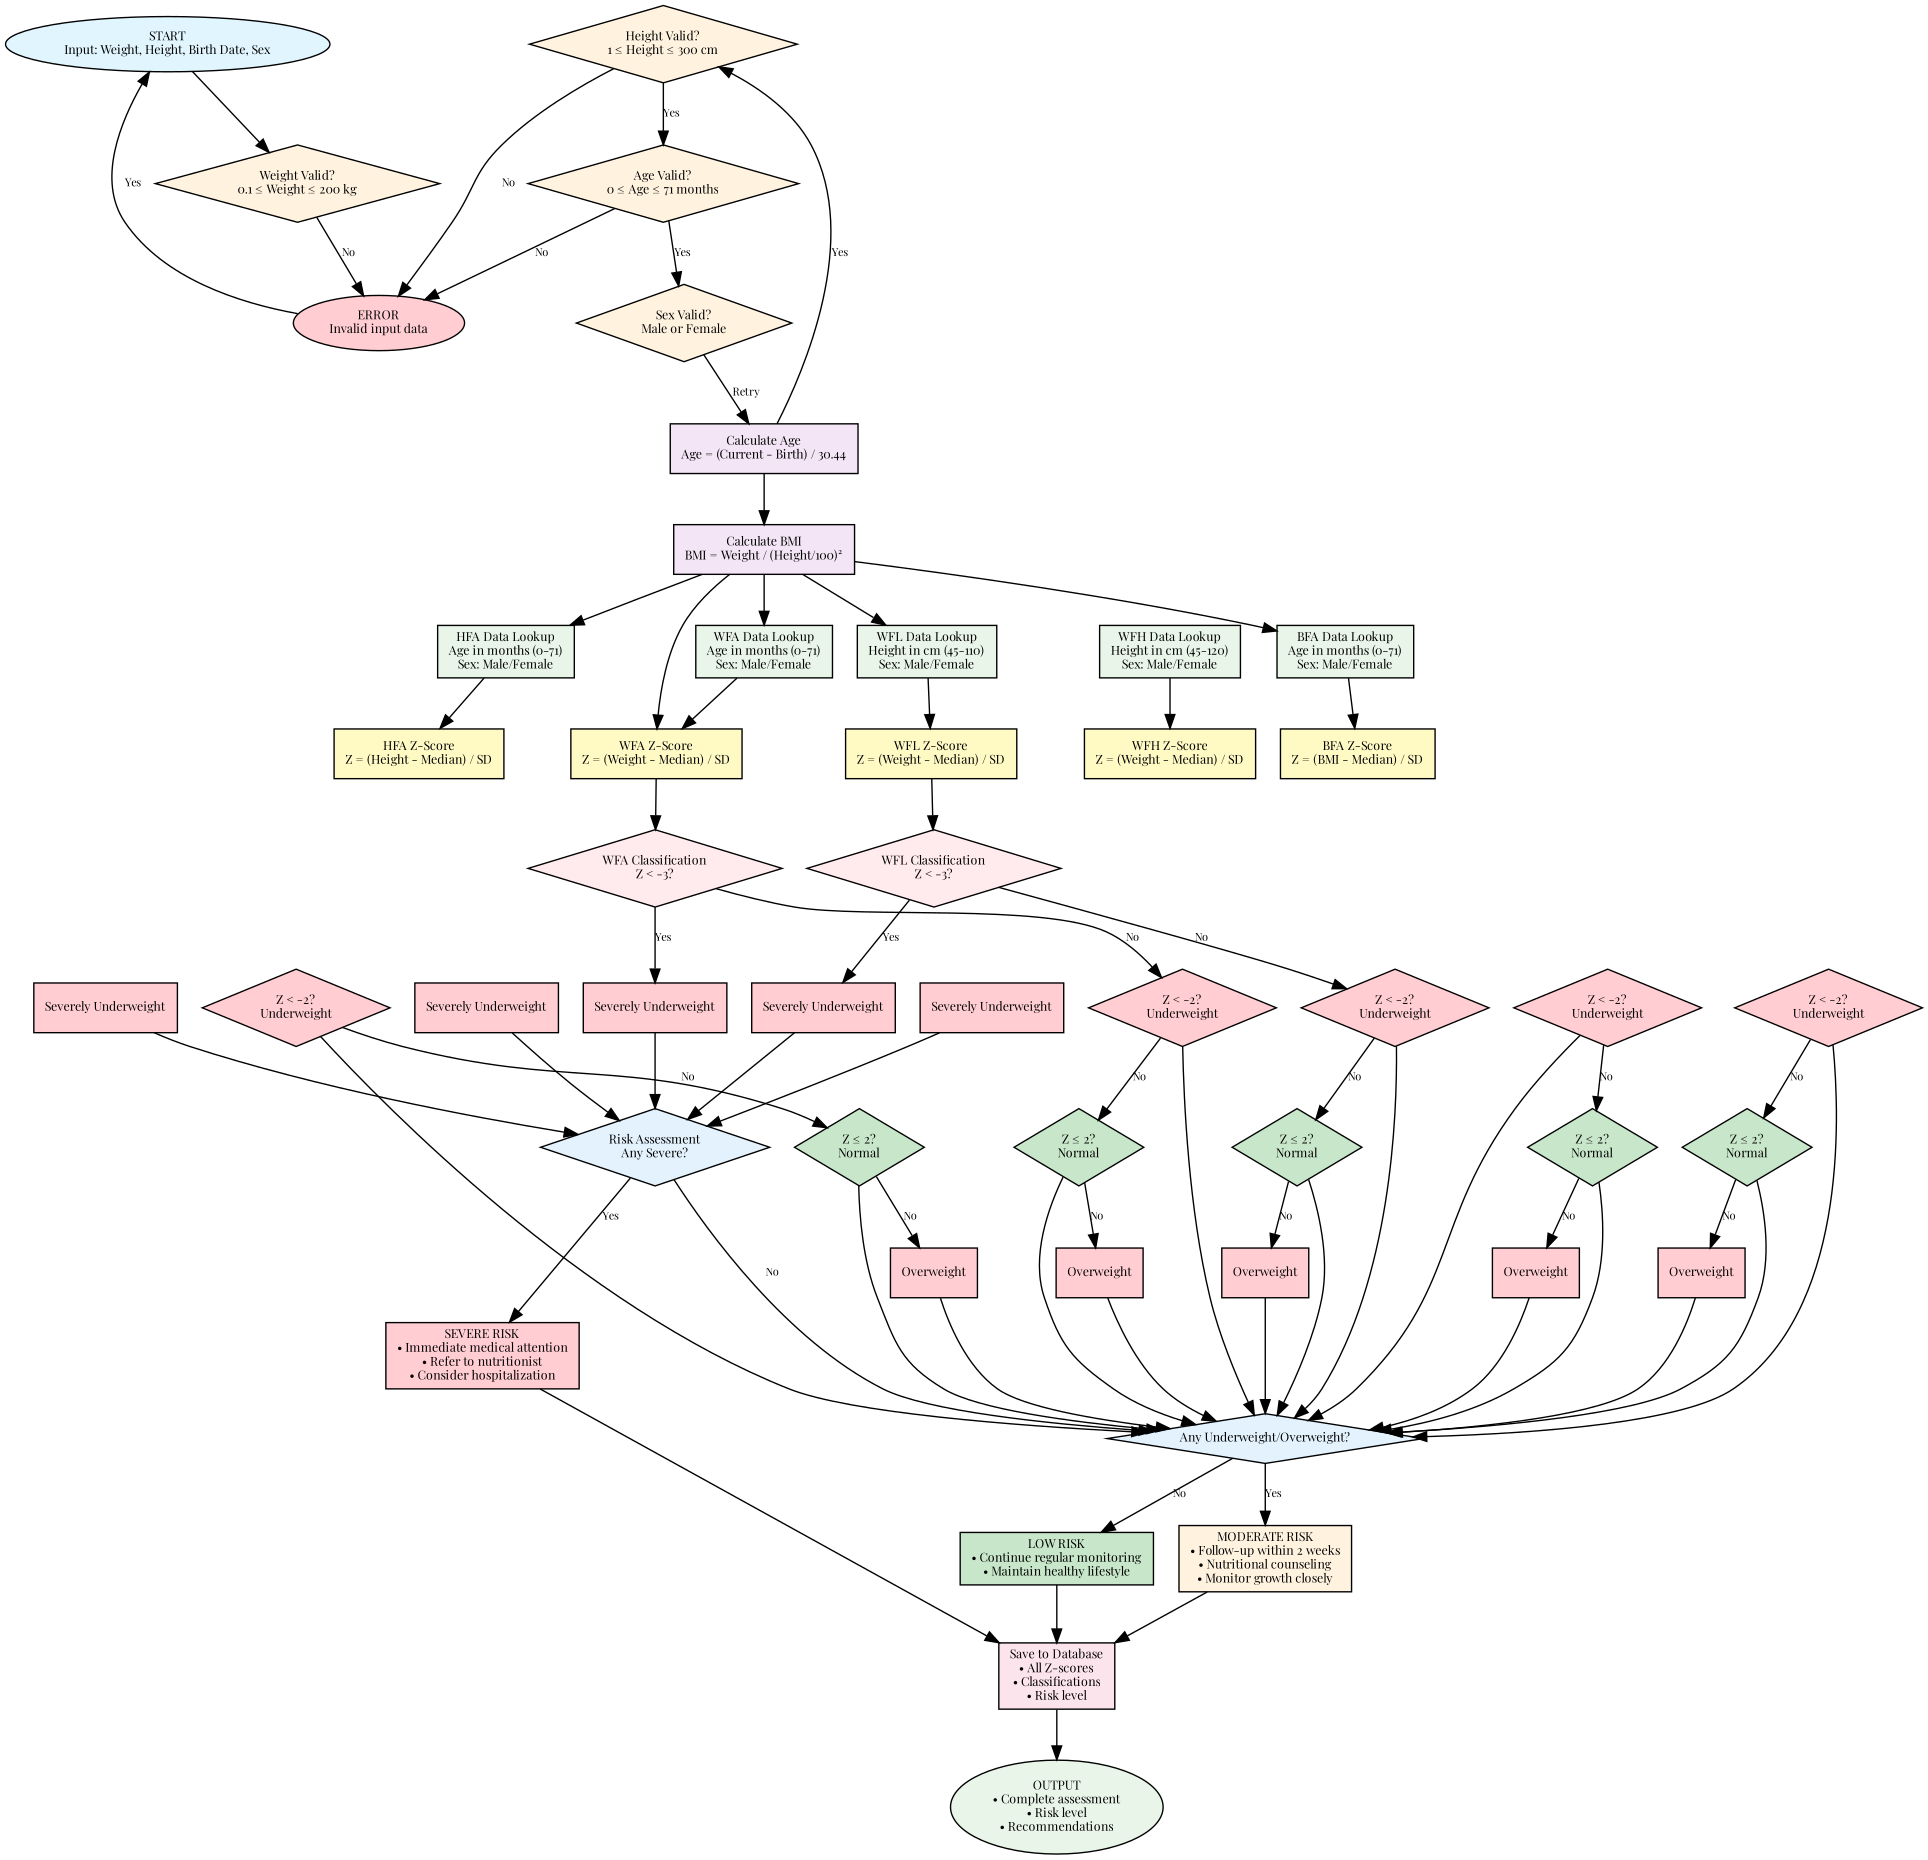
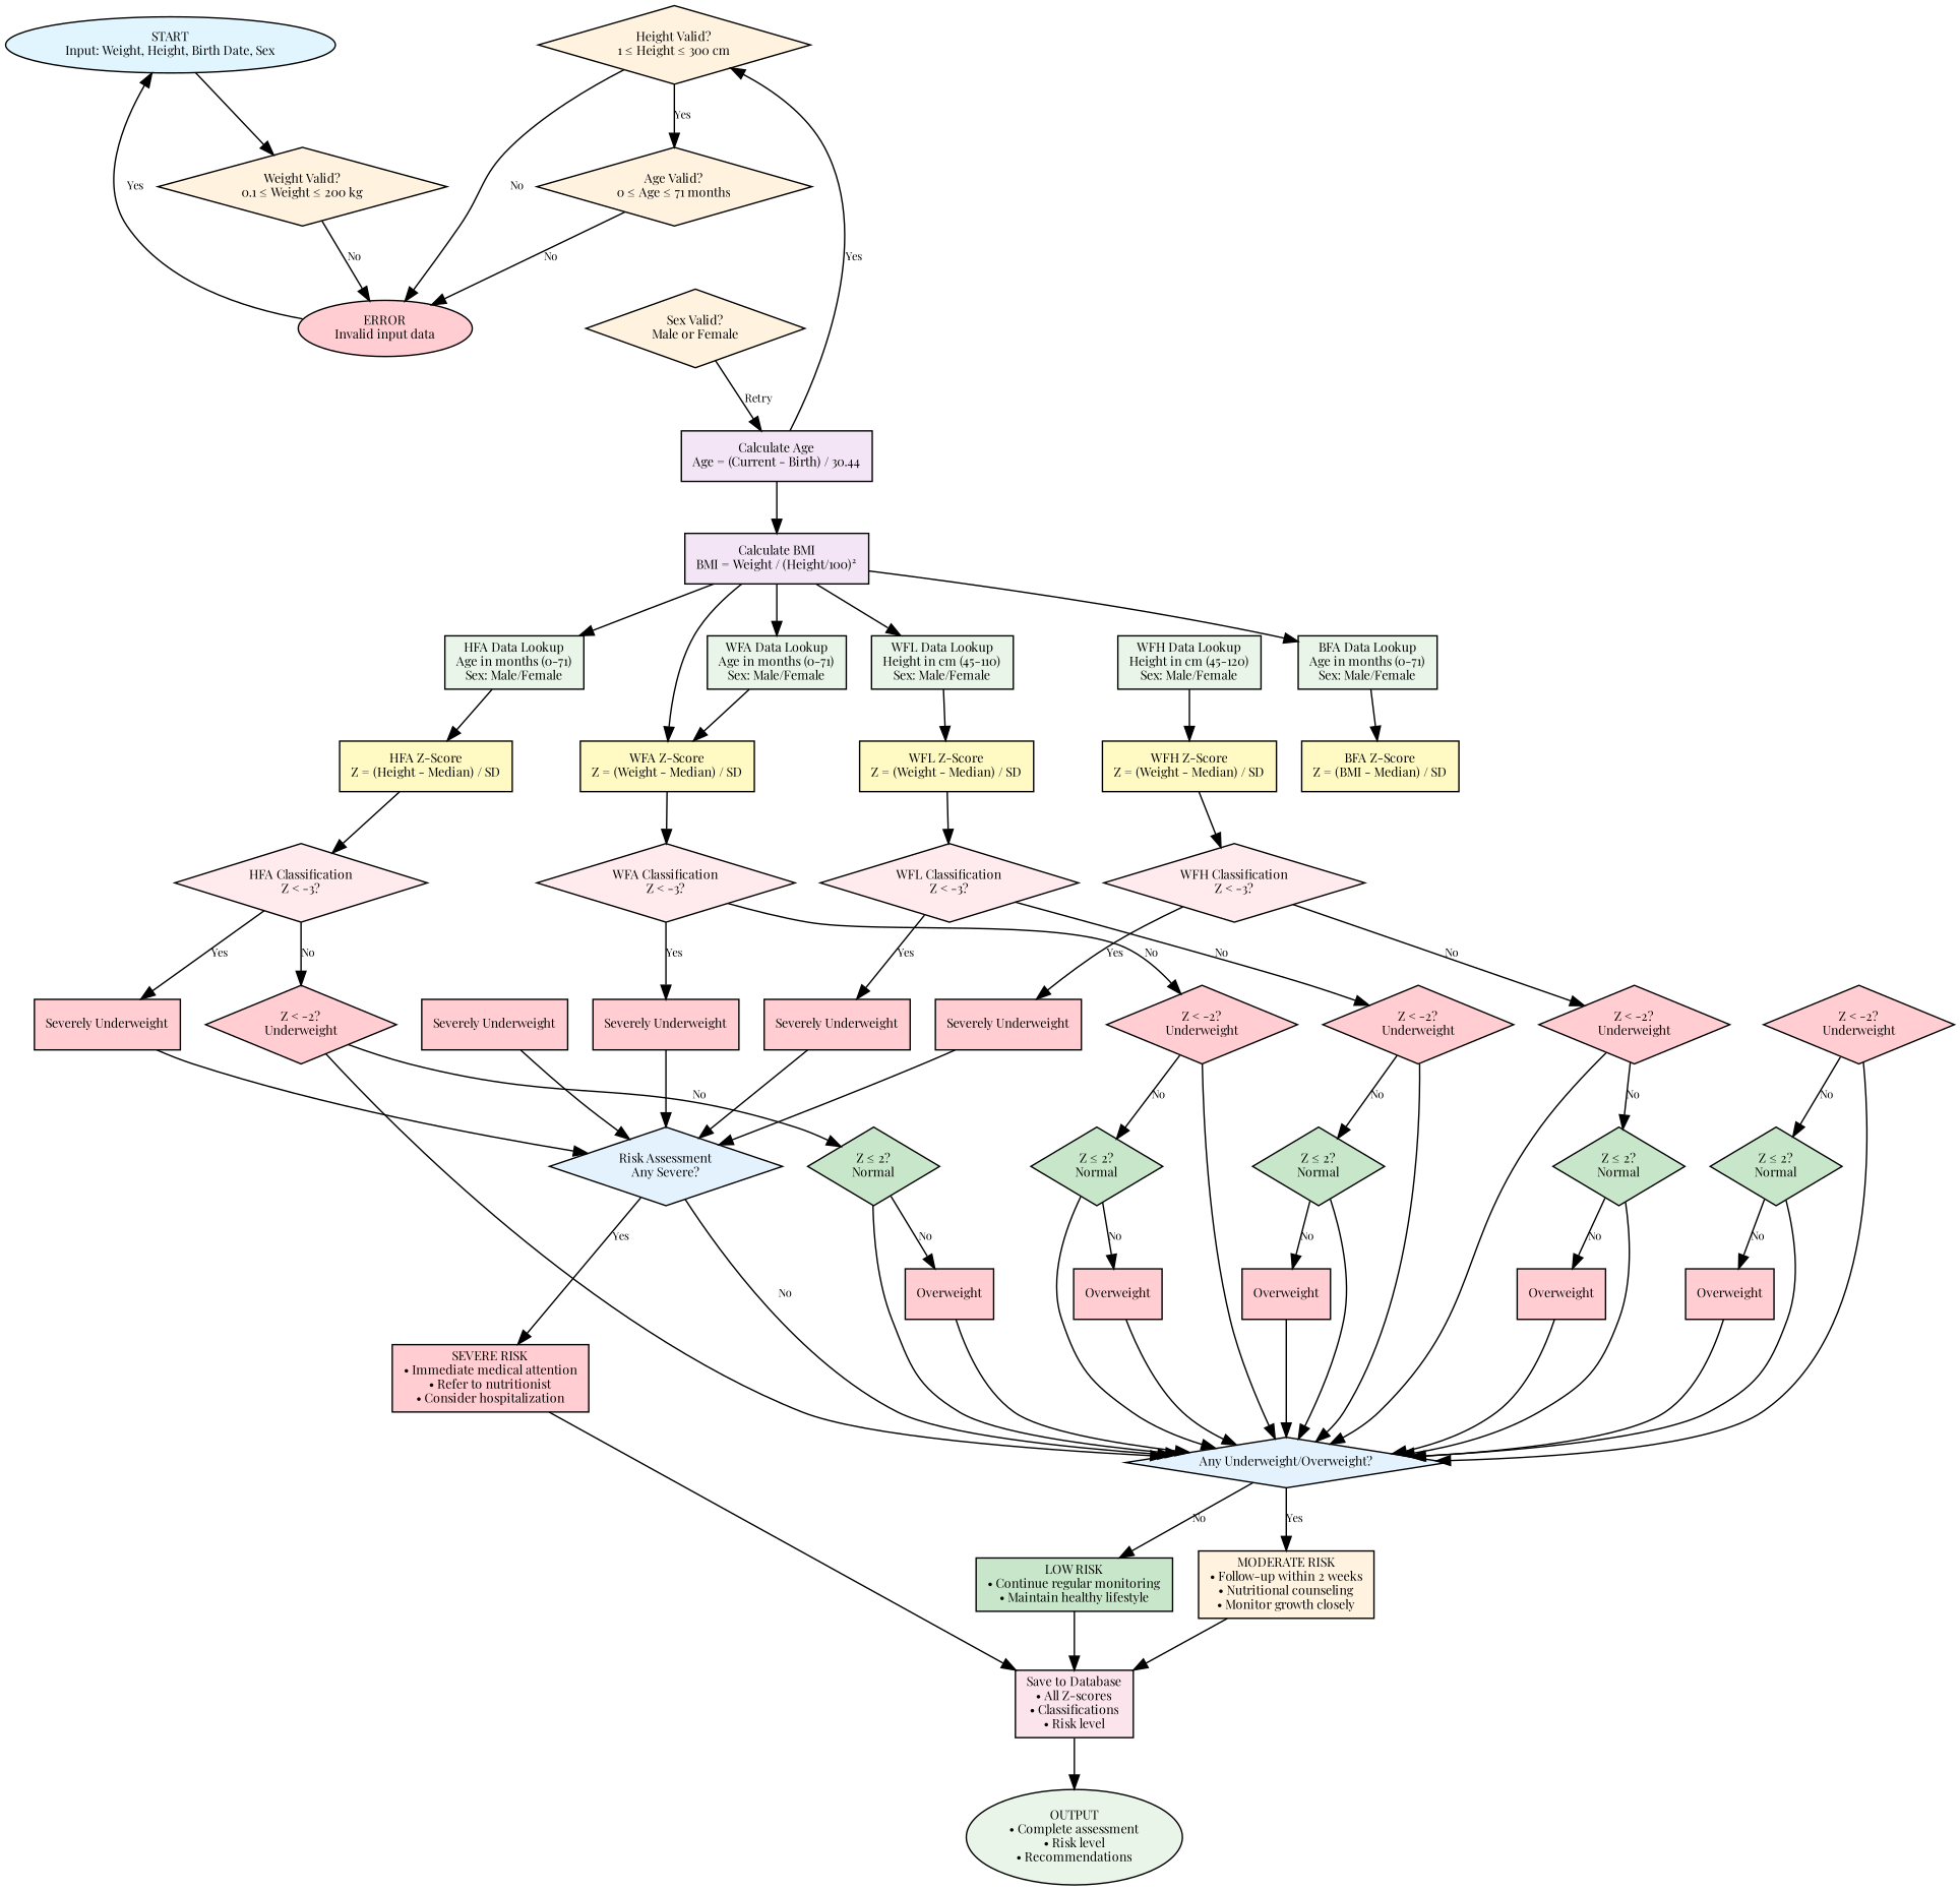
  digraph {
    fontname="Playfair Display"
    rankdir=TB
    node [fillcolor="#ffcdd2" fontname="Playfair Display" fontsize=9 shape=box style=filled]
    edge [fontname="Playfair Display" fontsize=8]
    n1 [fillcolor="#e1f5fe" label="START\nInput: Weight, Height, Birth Date, Sex" shape=ellipse]
    n2 [fillcolor="#fff3e0" label="Weight Valid?\n0.1 ≤ Weight ≤ 200 kg" shape=diamond]
    n3 [label="ERROR\nInvalid input data" shape=ellipse]
    n4 [fillcolor="#fff3e0" label="Height Valid?\n1 ≤ Height ≤ 300 cm" shape=diamond]
    n5 [fillcolor="#fff3e0" label="Age Valid?\n0 ≤ Age ≤ 71 months" shape=diamond]
    n6 [fillcolor="#fff3e0" label="Sex Valid?\nMale or Female" shape=diamond]
    n7 [fillcolor="#f3e5f5" label="Calculate Age\nAge = (Current - Birth) / 30.44"]
    n8 [fillcolor="#f3e5f5" label="Calculate BMI\nBMI = Weight / (Height/100)²"]
    n9 [fillcolor="#e8f5e8" label="WFA Data Lookup\nAge in months (0-71)\nSex: Male/Female"]
    n10 [fillcolor="#e8f5e8" label="HFA Data Lookup\nAge in months (0-71)\nSex: Male/Female"]
    n11 [fillcolor="#e8f5e8" label="WFL Data Lookup\nHeight in cm (45-110)\nSex: Male/Female"]
    n12 [fillcolor="#e8f5e8" label="BFA Data Lookup\nAge in months (0-71)\nSex: Male/Female"]
    n13 [fillcolor="#fff9c4" label="WFA Z-Score\nZ = (Weight - Median) / SD"]
    n14 [fillcolor="#fff9c4" label="HFA Z-Score\nZ = (Height - Median) / SD"]
    n15 [fillcolor="#e8f5e8" label="WFH Data Lookup\nHeight in cm (45-120)\nSex: Male/Female"]
    n16 [fillcolor="#fff9c4" label="WFH Z-Score\nZ = (Weight - Median) / SD"]
    n17 [fillcolor="#fff9c4" label="WFL Z-Score\nZ = (Weight - Median) / SD"]
    n18 [fillcolor="#fff9c4" label="BFA Z-Score\nZ = (BMI - Median) / SD"]
    n19 [fillcolor="#ffebee" label="WFA Classification\nZ < -3?" shape=diamond]
+   n20 [fillcolor="#ffebee" label="HFA Classification\nZ < -3?" shape=diamond]
+   n21 [fillcolor="#ffebee" label="WFH Classification\nZ < -3?" shape=diamond]
    n22 [fillcolor="#ffebee" label="WFL Classification\nZ < -3?" shape=diamond]
    n23 [label="Severely Underweight"]
    n24 [label="Z < -2?\nUnderweight" shape=diamond]
    n25 [label="Severely Underweight"]
    n26 [label="Z < -2?\nUnderweight" shape=diamond]
    n27 [label="Severely Underweight"]
    n28 [label="Z < -2?\nUnderweight" shape=diamond]
    n29 [label="Severely Underweight"]
    n30 [label="Z < -2?\nUnderweight" shape=diamond]
    n31 [fillcolor="#e3f2fd" label="Risk Assessment\nAny Severe?" shape=diamond]
    n32 [fillcolor="#c8e6c9" label="Z ≤ 2?\nNormal" shape=diamond]
    n33 [fillcolor="#e3f2fd" label="Any Underweight/Overweight?" shape=diamond]
    n34 [label="SEVERE RISK\n• Immediate medical attention\n• Refer to nutritionist\n• Consider hospitalization"]
    n35 [label=Overweight]
    n36 [fillcolor="#fff3e0" label="MODERATE RISK\n• Follow-up within 2 weeks\n• Nutritional counseling\n• Monitor growth closely"]
    n37 [fillcolor="#c8e6c9" label="LOW RISK\n• Continue regular monitoring\n• Maintain healthy lifestyle"]
    n38 [fillcolor="#c8e6c9" label="Z ≤ 2?\nNormal" shape=diamond]
    n39 [label=Overweight]
    n40 [fillcolor="#c8e6c9" label="Z ≤ 2?\nNormal" shape=diamond]
    n41 [label=Overweight]
    n42 [fillcolor="#c8e6c9" label="Z ≤ 2?\nNormal" shape=diamond]
    n43 [label=Overweight]
    n44 [label="Severely Underweight"]
    n45 [label="Z < -2?\nUnderweight" shape=diamond]
    n46 [fillcolor="#c8e6c9" label="Z ≤ 2?\nNormal" shape=diamond]
    n47 [label=Overweight]
    n48 [fillcolor="#fce4ec" label="Save to Database\n• All Z-scores\n• Classifications\n• Risk level"]
    n49 [fillcolor="#e8f5e8" label="OUTPUT\n• Complete assessment\n• Risk level\n• Recommendations" shape=ellipse]
    n1 -> n2
    n2 -> n3 [label=No]
    n3 -> n1 [label=Yes]
    n4 -> n3 [label=No]
    n4 -> n5 [label=Yes]
    n5 -> n3 [label=No]
-   n5 -> n6 [label=Yes]
    n6 -> n7 [label=Retry]
    n7 -> n4 [label=Yes]
    n7 -> n8
    n8 -> n9
    n8 -> n10
    n8 -> n11
    n8 -> n12
    n8 -> n13
    n9 -> n13
    n10 -> n14
    n11 -> n17
    n12 -> n18
    n13 -> n19
+   n14 -> n20
    n15 -> n16
+   n16 -> n21
    n17 -> n22
    n19 -> n23 [label=Yes]
    n19 -> n24 [label=No]
+   n20 -> n25 [label=Yes]
+   n20 -> n26 [label=No]
+   n21 -> n27 [label=Yes]
+   n21 -> n28 [label=No]
    n22 -> n29 [label=Yes]
    n22 -> n30 [label=No]
    n23 -> n31
    n24 -> n32 [label=No]
    n24 -> n33
    n25 -> n31
    n26 -> n33
    n26 -> n38 [label=No]
    n27 -> n31
    n28 -> n33
    n28 -> n40 [label=No]
    n29 -> n31
    n30 -> n33
    n30 -> n42 [label=No]
    n31 -> n33 [label=No]
    n31 -> n34 [label=Yes]
    n32 -> n33
    n32 -> n35 [label=No]
    n33 -> n36 [label=Yes]
    n33 -> n37 [label=No]
    n34 -> n48
    n35 -> n33
    n36 -> n48
    n37 -> n48
    n38 -> n33
    n38 -> n39 [label=No]
    n39 -> n33
    n40 -> n33
    n40 -> n41 [label=No]
    n41 -> n33
    n42 -> n33
    n42 -> n43 [label=No]
    n43 -> n33
    n44 -> n31
    n45 -> n33
    n45 -> n46 [label=No]
    n46 -> n33
    n46 -> n47 [label=No]
    n47 -> n33
    n48 -> n49
  }
